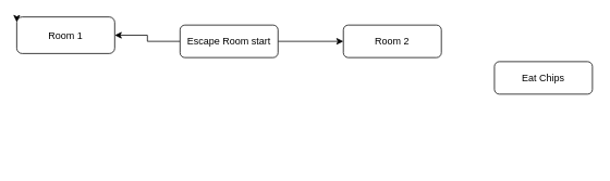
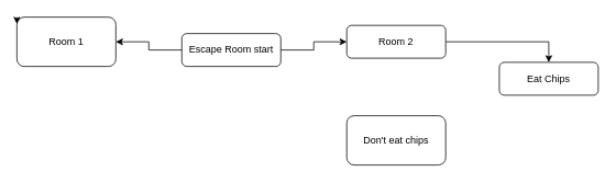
  <mxCell id="0" />
  <mxCell id="1" parent="0" />
  <mxCell id="2" value="" style="edgeStyle=orthogonalEdgeStyle;rounded=0;orthogonalLoop=1;jettySize=auto;html=1;" edge="1" parent="1" source="4" target="5"><mxGeometry relative="1" as="geometry" /></mxCell>
  <mxCell id="3" value="" style="edgeStyle=orthogonalEdgeStyle;rounded=0;orthogonalLoop=1;jettySize=auto;html=1;" edge="1" parent="1" source="4" target="7"><mxGeometry relative="1" as="geometry" /></mxCell>
- <mxCell id="4" value="Escape Room start" style="rounded=1;whiteSpace=wrap;html=1;fontSize=12;glass=0;strokeWidth=1;shadow=0;" parent="1" vertex="1"><mxGeometry x="220" y="30" width="120" height="40" as="geometry" /></mxCell>
- <mxCell id="5" value="Room 1" style="whiteSpace=wrap;html=1;rounded=1;shadow=0;strokeWidth=1;glass=0;" vertex="1" parent="1"><mxGeometry x="20" y="20" width="120" height="45" as="geometry" /></mxCell>
+ <mxCell id="4" value="Escape Room start" style="rounded=1;whiteSpace=wrap;html=1;fontSize=12;glass=0;strokeWidth=1;shadow=0;" parent="1" vertex="1"><mxGeometry x="220" y="40" width="120" height="40" as="geometry" /></mxCell>
+ <mxCell id="5" value="Room 1" style="whiteSpace=wrap;html=1;rounded=1;shadow=0;strokeWidth=1;glass=0;" vertex="1" parent="1"><mxGeometry x="20" y="20" width="120" height="60" as="geometry" /></mxCell>
+ <mxCell id="6" value="" style="edgeStyle=orthogonalEdgeStyle;rounded=0;orthogonalLoop=1;jettySize=auto;html=1;" edge="1" parent="1" source="7" target="9"><mxGeometry relative="1" as="geometry" /></mxCell>
  <mxCell id="7" value="Room 2" style="rounded=1;whiteSpace=wrap;html=1;fontSize=12;glass=0;strokeWidth=1;shadow=0;" vertex="1" parent="1"><mxGeometry x="420" y="30" width="120" height="40" as="geometry" /></mxCell>
  <mxCell id="8" style="edgeStyle=orthogonalEdgeStyle;rounded=0;orthogonalLoop=1;jettySize=auto;html=1;exitX=0;exitY=0;exitDx=0;exitDy=0;entryX=-0.001;entryY=0.137;entryDx=0;entryDy=0;entryPerimeter=0;" edge="1" parent="1" source="5" target="5"><mxGeometry relative="1" as="geometry" /></mxCell>
  <mxCell id="9" value="Eat Chips" style="rounded=1;whiteSpace=wrap;html=1;fontSize=12;glass=0;strokeWidth=1;shadow=0;" vertex="1" parent="1"><mxGeometry x="605" y="75" width="120" height="40" as="geometry" /></mxCell>
+ <mxCell id="10" value="Don't eat chips" style="whiteSpace=wrap;html=1;rounded=1;shadow=0;strokeWidth=1;glass=0;" vertex="1" parent="1"><mxGeometry x="420" y="140" width="120" height="60" as="geometry" /></mxCell>
